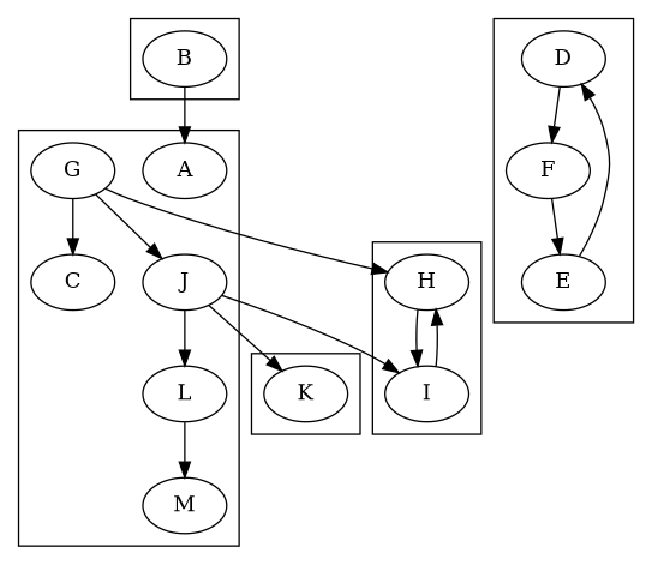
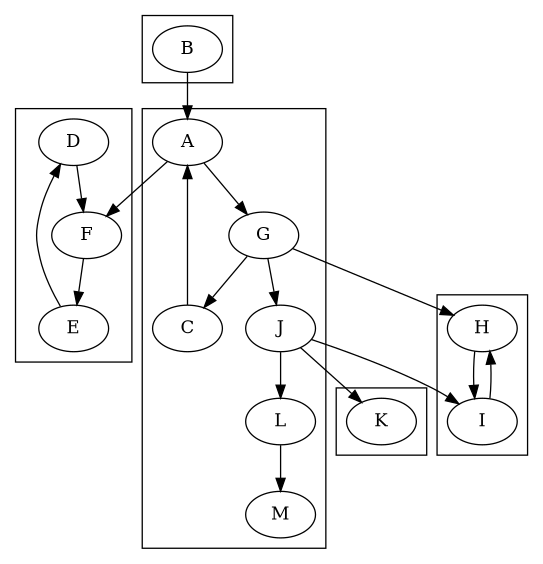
  digraph {
    A
    C
    G
    J
    L
    M
    H
    I
    K
    D
    E
    F
    B
    subgraph cluster_1 {
      A
      C
      G
      J
      L
      M
    }
    subgraph cluster_2 {
      H
      I
    }
    subgraph cluster_3 {
      K
    }
    subgraph cluster_4 {
      D
      E
      F
    }
    subgraph cluster_5 {
      B
    }
+   A -> G
+   A -> F
+   C -> A
    G -> C
    G -> J
    G -> H
    J -> L
    J -> I
    J -> K
    L -> M
    H -> I
    I -> H
    D -> F
    E -> D
    F -> E
    B -> A
  }
